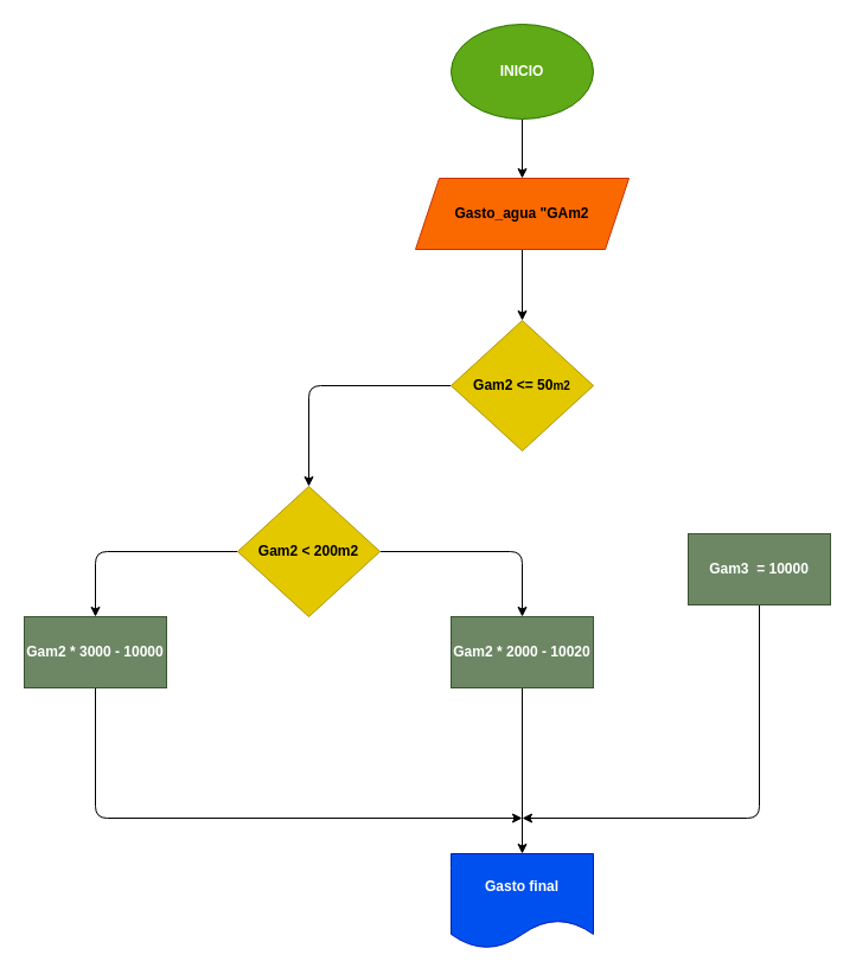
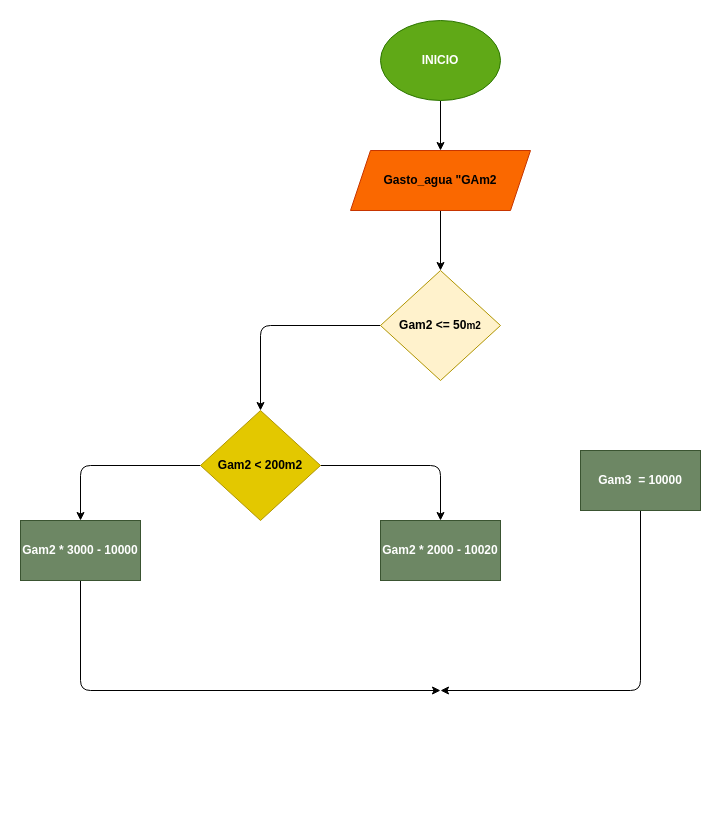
  <mxCell id="0" />
  <mxCell id="1" parent="0" />
  <mxCell id="2" value="" style="edgeStyle=none;html=1;" parent="1" source="3" target="5" edge="1"><mxGeometry relative="1" as="geometry" /></mxCell>
  <mxCell id="3" value="&lt;b&gt;INICIO&lt;/b&gt;" style="ellipse;whiteSpace=wrap;html=1;fillColor=#60a917;fontColor=#ffffff;strokeColor=#2D7600;" parent="1" vertex="1"><mxGeometry x="380" y="20" width="120" height="80" as="geometry" /></mxCell>
  <mxCell id="4" value="" style="edgeStyle=none;html=1;" parent="1" source="5" edge="1"><mxGeometry relative="1" as="geometry"><mxPoint x="440" y="270" as="targetPoint" /></mxGeometry></mxCell>
  <mxCell id="5" value="&lt;b&gt;Gasto_agua &quot;GAm2&lt;/b&gt;" style="shape=parallelogram;perimeter=parallelogramPerimeter;whiteSpace=wrap;html=1;fixedSize=1;fillColor=#fa6800;strokeColor=#C73500;fontColor=#000000;" parent="1" vertex="1"><mxGeometry x="350" y="150" width="180" height="60" as="geometry" /></mxCell>
  <mxCell id="6" value="" style="edgeStyle=none;html=1;" parent="1" source="7" target="12" edge="1"><mxGeometry relative="1" as="geometry"><Array as="points"><mxPoint x="260" y="325" /></Array></mxGeometry></mxCell>
- <mxCell id="7" value="&lt;b&gt;Gam2 &amp;lt;= 50&lt;span style=&quot;font-size: 10px;&quot;&gt;m2&lt;/span&gt;&lt;/b&gt;" style="rhombus;whiteSpace=wrap;html=1;fillColor=#e3c800;strokeColor=#B09500;fontColor=#000000;" parent="1" vertex="1"><mxGeometry x="380" y="270" width="120" height="110" as="geometry" /></mxCell>
+ <mxCell id="7" value="&lt;b&gt;Gam2 &amp;lt;= 50&lt;span style=&quot;font-size: 10px;&quot;&gt;m2&lt;/span&gt;&lt;/b&gt;" style="rhombus;whiteSpace=wrap;html=1;fillColor=#fff2cc;strokeColor=#B09500;fontColor=#000000;" parent="1" vertex="1"><mxGeometry x="380" y="270" width="120" height="110" as="geometry" /></mxCell>
  <mxCell id="8" style="edgeStyle=none;html=1;" parent="1" source="9" edge="1"><mxGeometry relative="1" as="geometry"><mxPoint x="440" y="690" as="targetPoint" /><Array as="points"><mxPoint x="640" y="690" /></Array></mxGeometry></mxCell>
  <mxCell id="9" value="&lt;b&gt;Gam3&amp;nbsp; = 10000&lt;/b&gt;" style="whiteSpace=wrap;html=1;fillColor=#6d8764;strokeColor=#3A5431;fontColor=#ffffff;" parent="1" vertex="1"><mxGeometry x="580" y="450" width="120" height="60" as="geometry" /></mxCell>
  <mxCell id="10" value="" style="edgeStyle=none;html=1;" parent="1" source="12" target="14" edge="1"><mxGeometry relative="1" as="geometry"><Array as="points"><mxPoint x="440" y="465" /></Array></mxGeometry></mxCell>
  <mxCell id="11" value="" style="edgeStyle=none;html=1;" parent="1" source="12" target="16" edge="1"><mxGeometry relative="1" as="geometry"><Array as="points"><mxPoint x="80" y="465" /></Array></mxGeometry></mxCell>
  <mxCell id="12" value="&lt;b&gt;Gam2 &amp;lt; 200m2&lt;br&gt;&lt;/b&gt;" style="rhombus;whiteSpace=wrap;html=1;fillColor=#e3c800;strokeColor=#B09500;fontColor=#000000;" parent="1" vertex="1"><mxGeometry x="200" y="410" width="120" height="110" as="geometry" /></mxCell>
- <mxCell id="13" style="edgeStyle=none;html=1;" parent="1" source="14" target="17" edge="1"><mxGeometry relative="1" as="geometry"><mxPoint x="440" y="730" as="targetPoint" /></mxGeometry></mxCell>
  <mxCell id="14" value="&lt;b&gt;Gam2 * 2000 - 10020&lt;/b&gt;" style="whiteSpace=wrap;html=1;fillColor=#6d8764;strokeColor=#3A5431;fontColor=#ffffff;" parent="1" vertex="1"><mxGeometry x="380" y="520" width="120" height="60" as="geometry" /></mxCell>
  <mxCell id="15" style="edgeStyle=none;html=1;" parent="1" source="16" edge="1"><mxGeometry relative="1" as="geometry"><mxPoint x="440" y="690" as="targetPoint" /><Array as="points"><mxPoint x="80" y="690" /></Array></mxGeometry></mxCell>
  <mxCell id="16" value="&lt;b&gt;Gam2 * 3000 - 10000&lt;/b&gt;" style="whiteSpace=wrap;html=1;fillColor=#6d8764;strokeColor=#3A5431;fontColor=#ffffff;" parent="1" vertex="1"><mxGeometry x="20" y="520" width="120" height="60" as="geometry" /></mxCell>
- <mxCell id="17" value="&lt;b&gt;Gasto final&lt;/b&gt;" style="shape=document;whiteSpace=wrap;html=1;boundedLbl=1;fillColor=#0050ef;fontColor=#ffffff;strokeColor=#001DBC;" parent="1" vertex="1"><mxGeometry x="380" y="720" width="120" height="80" as="geometry" /></mxCell>
